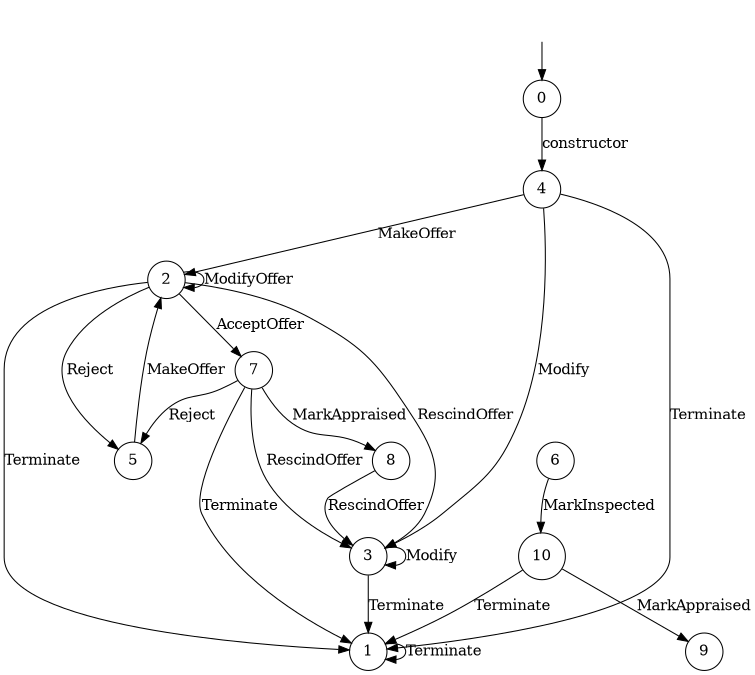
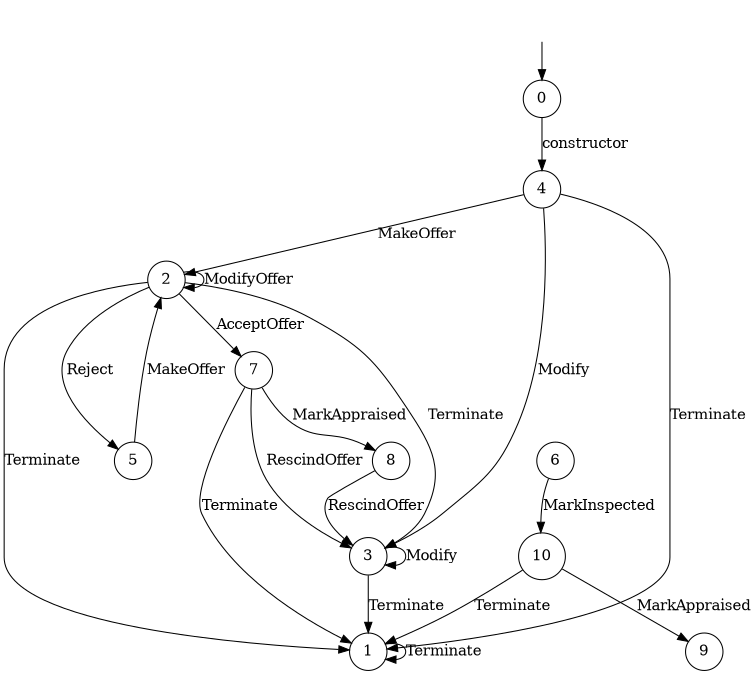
  digraph {
    rankdir=TB
    node [shape=circle]
    "" [shape=plaintext]
    n2 [label=0]
    n3 [label=4]
    n4 [label=3]
    n5 [label=2]
    n6 [label=1]
    n7 [label=5]
    n8 [label=7]
    n9 [label=10]
    n10 [label=9]
    n11 [label=8]
    n12 [label=6]
    "" -> n2
    n2 -> n3 [label=constructor]
    n3 -> n4 [label=Modify]
    n3 -> n5 [label=MakeOffer]
    n3 -> n6 [label=Terminate]
    n4 -> n4 [label=Modify]
    n4 -> n6 [label=Terminate]
-   n5 -> n4 [label=RescindOffer]
+   n5 -> n4 [label=Terminate]
    n5 -> n5 [label=ModifyOffer]
    n5 -> n6 [label=Terminate]
    n5 -> n7 [label=Reject]
    n5 -> n8 [label=AcceptOffer]
    n6 -> n6 [label=Terminate]
    n7 -> n5 [label=MakeOffer]
    n8 -> n4 [label=RescindOffer]
    n8 -> n6 [label=Terminate]
-   n8 -> n7 [label=Reject]
    n8 -> n11 [label=MarkAppraised]
    n9 -> n6 [label=Terminate]
    n9 -> n10 [label=MarkAppraised]
    n11 -> n4 [label=RescindOffer]
    n12 -> n9 [label=MarkInspected]
  }
